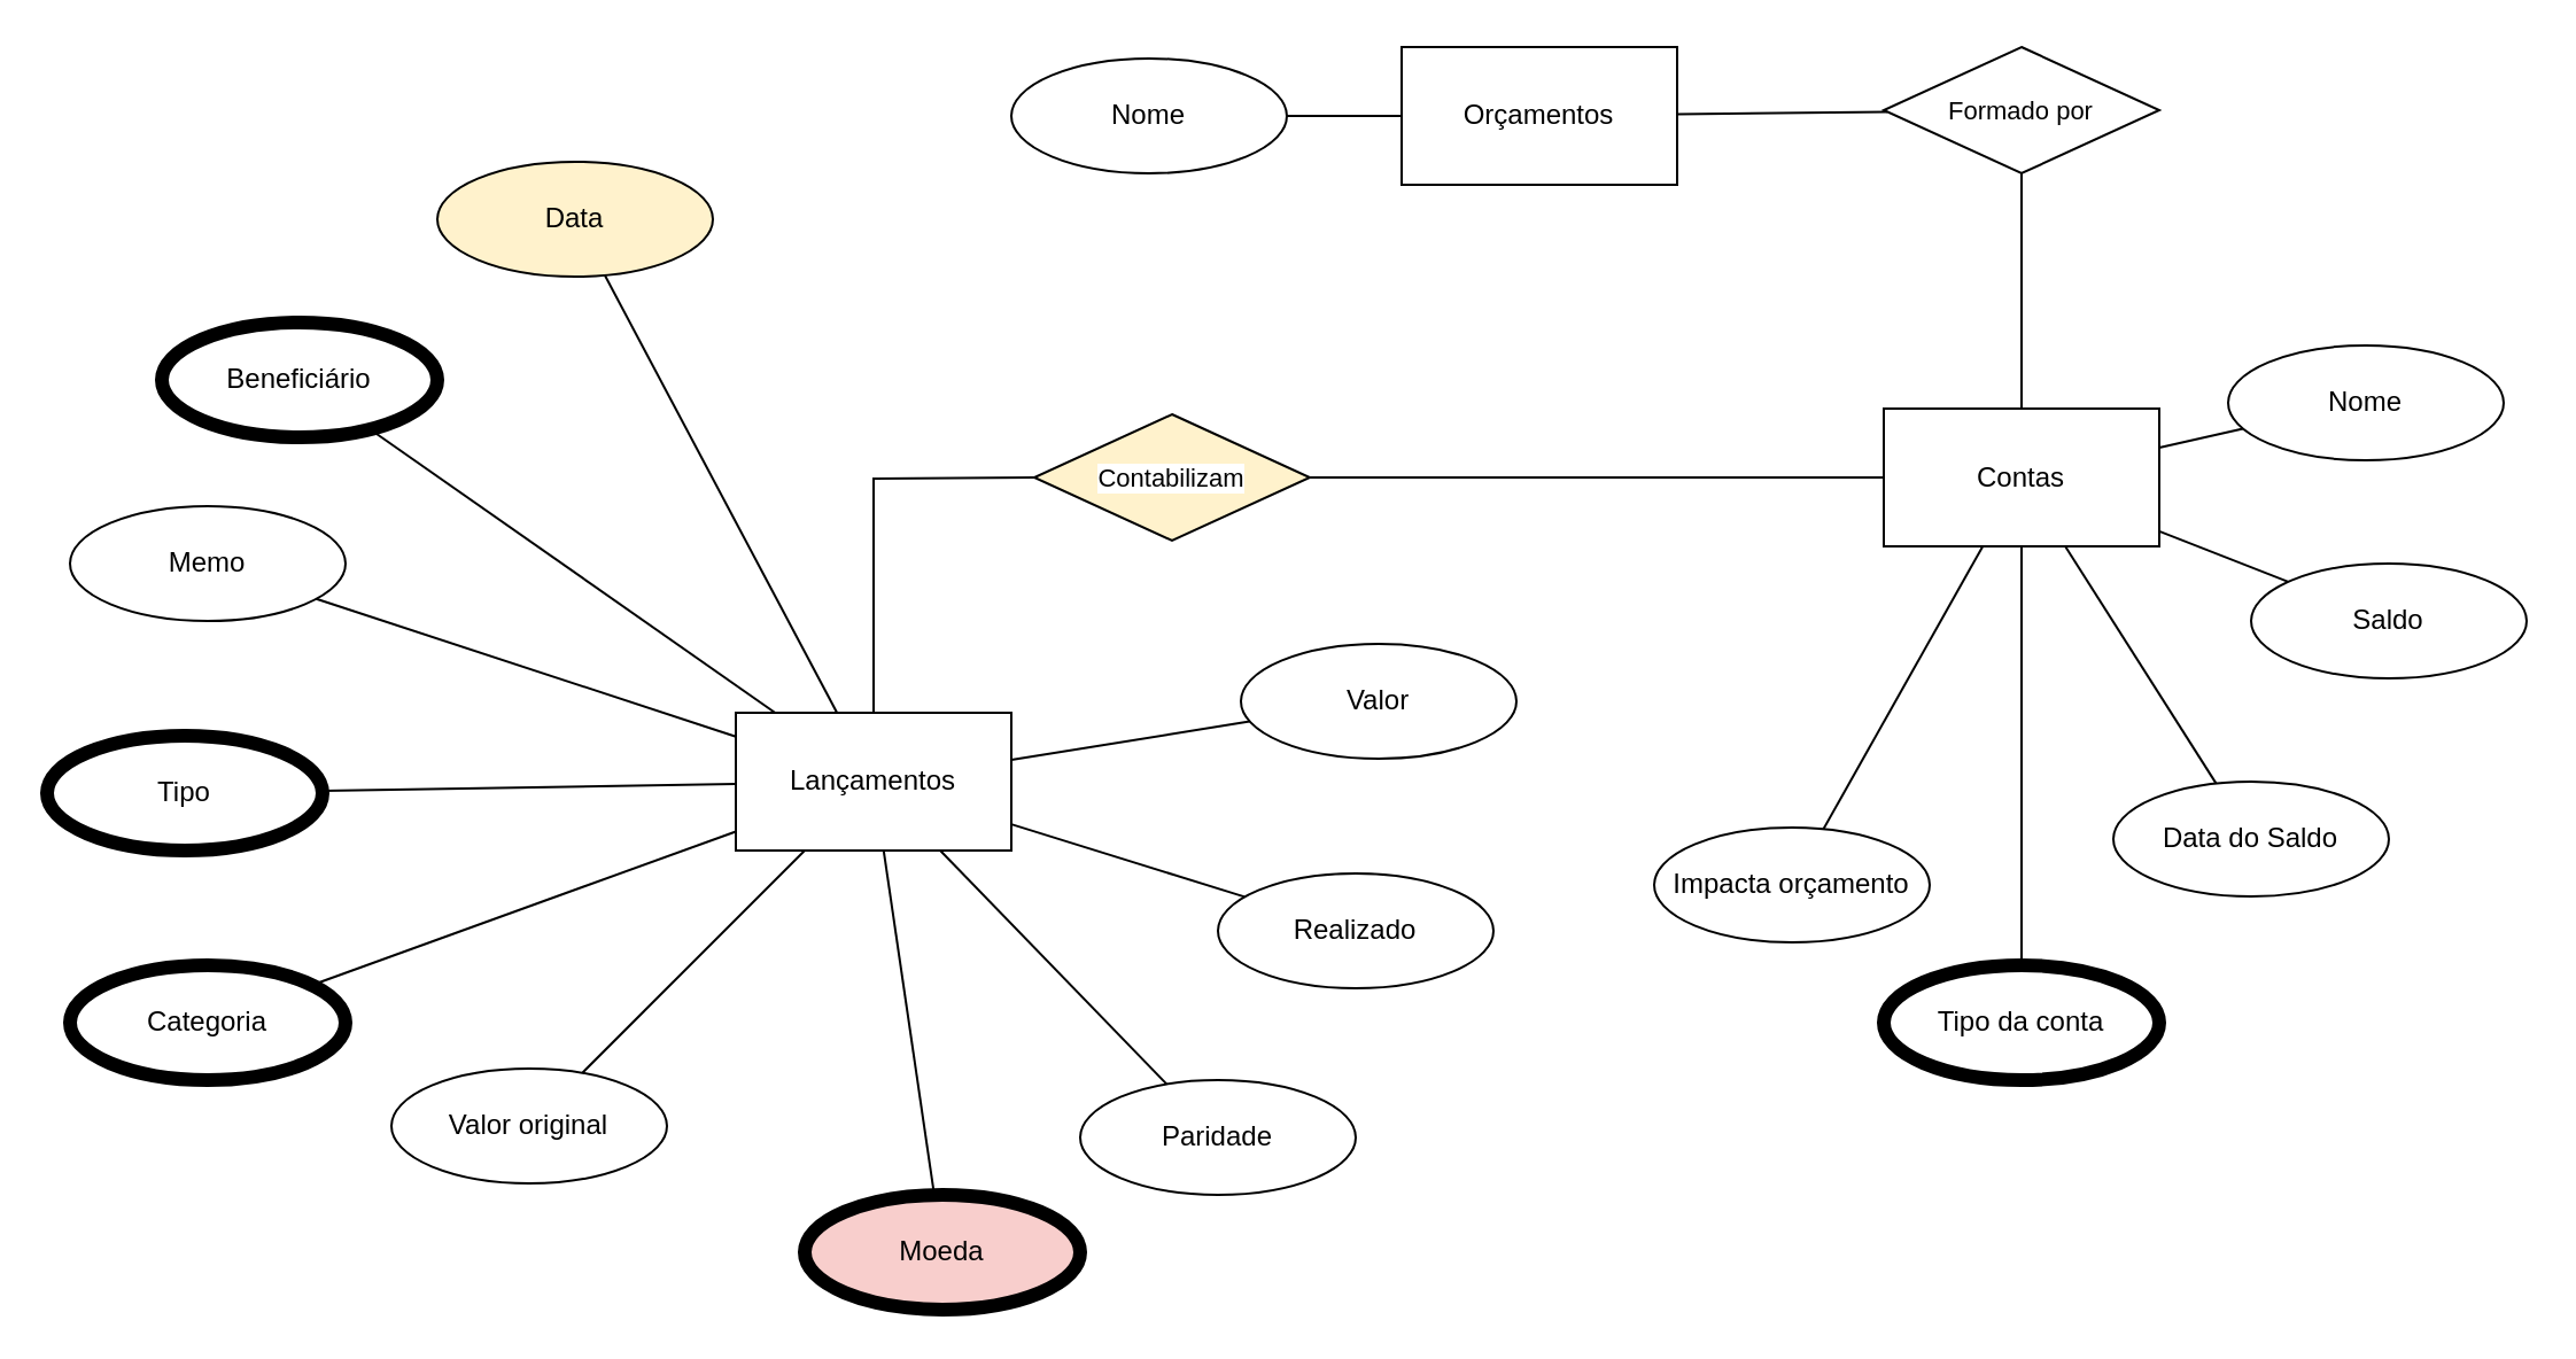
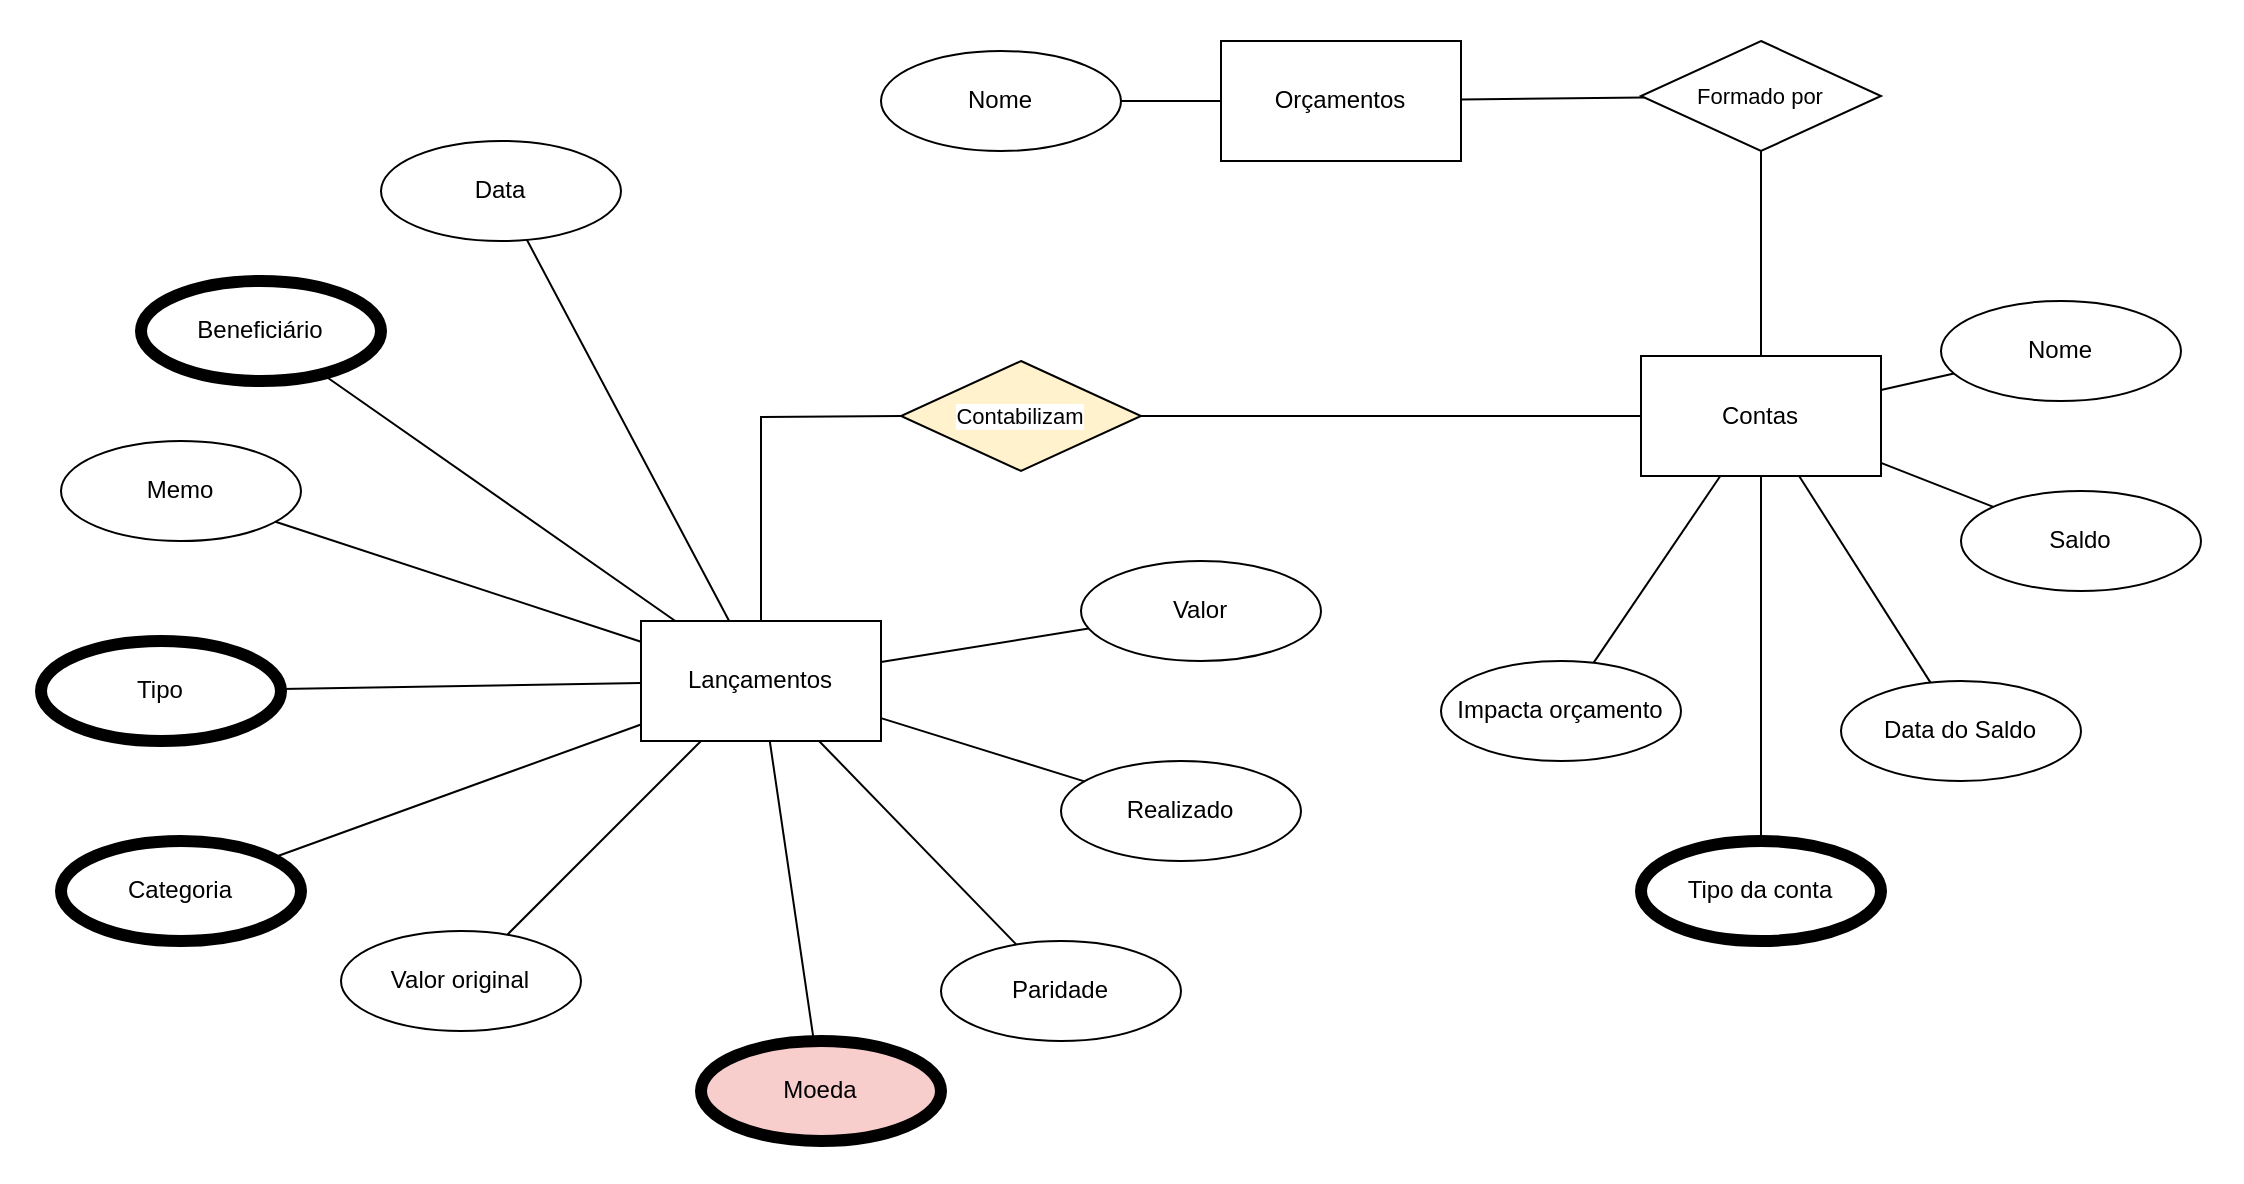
  <mxCell id="0" />
  <mxCell id="1" parent="0" />
  <mxCell id="2" style="rounded=0;orthogonalLoop=1;jettySize=auto;html=1;endArrow=none;startFill=0;" parent="1" source="3" target="4" edge="1"><mxGeometry relative="1" as="geometry" /></mxCell>
  <mxCell id="3" value="Orçamentos" style="rounded=0;whiteSpace=wrap;html=1;" parent="1" vertex="1"><mxGeometry x="610" y="20" width="120" height="60" as="geometry" /></mxCell>
  <mxCell id="4" value="Nome" style="ellipse;whiteSpace=wrap;html=1;" parent="1" vertex="1"><mxGeometry x="440" y="25" width="120" height="50" as="geometry" /></mxCell>
  <mxCell id="5" style="edgeStyle=none;shape=connector;rounded=0;orthogonalLoop=1;jettySize=auto;html=1;strokeColor=default;align=center;verticalAlign=middle;fontFamily=Helvetica;fontSize=11;fontColor=default;labelBackgroundColor=default;endArrow=none;startFill=0;" parent="1" source="6" target="9" edge="1"><mxGeometry relative="1" as="geometry"><mxPoint x="863.455" y="83.416" as="sourcePoint" /></mxGeometry></mxCell>
  <mxCell id="6" value="Formado por" style="rhombus;whiteSpace=wrap;html=1;fontFamily=Helvetica;fontSize=11;fontColor=default;labelBackgroundColor=default;" parent="1" vertex="1"><mxGeometry x="820" y="20" width="120" height="55" as="geometry" /></mxCell>
  <mxCell id="7" style="edgeStyle=none;shape=connector;rounded=0;orthogonalLoop=1;jettySize=auto;html=1;strokeColor=default;align=center;verticalAlign=middle;fontFamily=Helvetica;fontSize=11;fontColor=default;labelBackgroundColor=default;endArrow=none;startFill=0;" parent="1" source="3" target="6" edge="1"><mxGeometry relative="1" as="geometry" /></mxCell>
  <mxCell id="8" style="edgeStyle=none;shape=connector;rounded=0;orthogonalLoop=1;jettySize=auto;html=1;strokeColor=default;align=center;verticalAlign=middle;fontFamily=Helvetica;fontSize=11;fontColor=default;labelBackgroundColor=default;startFill=0;endArrow=none;" parent="1" source="9" target="16" edge="1"><mxGeometry relative="1" as="geometry" /></mxCell>
  <mxCell id="9" value="Contas" style="rounded=0;whiteSpace=wrap;html=1;" parent="1" vertex="1"><mxGeometry x="820" y="177.5" width="120" height="60" as="geometry" /></mxCell>
  <mxCell id="10" style="edgeStyle=none;shape=connector;rounded=0;orthogonalLoop=1;jettySize=auto;html=1;strokeColor=default;align=center;verticalAlign=middle;fontFamily=Helvetica;fontSize=11;fontColor=default;labelBackgroundColor=default;endArrow=none;startFill=0;" parent="1" source="11" target="9" edge="1"><mxGeometry relative="1" as="geometry" /></mxCell>
  <mxCell id="11" value="Nome" style="ellipse;whiteSpace=wrap;html=1;" parent="1" vertex="1"><mxGeometry x="970" y="150" width="120" height="50" as="geometry" /></mxCell>
  <mxCell id="12" style="edgeStyle=none;shape=connector;rounded=0;orthogonalLoop=1;jettySize=auto;html=1;strokeColor=default;align=center;verticalAlign=middle;fontFamily=Helvetica;fontSize=11;fontColor=default;labelBackgroundColor=default;endArrow=none;startFill=0;" parent="1" source="13" target="9" edge="1"><mxGeometry relative="1" as="geometry" /></mxCell>
  <mxCell id="13" value="Saldo" style="ellipse;whiteSpace=wrap;html=1;" parent="1" vertex="1"><mxGeometry x="980" y="245" width="120" height="50" as="geometry" /></mxCell>
  <mxCell id="14" style="edgeStyle=none;shape=connector;rounded=0;orthogonalLoop=1;jettySize=auto;html=1;strokeColor=default;align=center;verticalAlign=middle;fontFamily=Helvetica;fontSize=11;fontColor=default;labelBackgroundColor=default;endArrow=none;startFill=0;" parent="1" source="15" target="9" edge="1"><mxGeometry relative="1" as="geometry" /></mxCell>
  <mxCell id="15" value="Data do Saldo" style="ellipse;whiteSpace=wrap;html=1;" parent="1" vertex="1"><mxGeometry x="920" y="340" width="120" height="50" as="geometry" /></mxCell>
  <mxCell id="16" value="Tipo da conta" style="ellipse;whiteSpace=wrap;html=1;strokeWidth=6;" parent="1" vertex="1"><mxGeometry x="820" y="420" width="120" height="50" as="geometry" /></mxCell>
  <mxCell id="17" style="edgeStyle=none;shape=connector;rounded=0;orthogonalLoop=1;jettySize=auto;html=1;strokeColor=default;align=center;verticalAlign=middle;fontFamily=Helvetica;fontSize=11;fontColor=default;labelBackgroundColor=default;startFill=0;endArrow=none;exitX=0;exitY=0.5;exitDx=0;exitDy=0;" parent="1" source="18" target="20" edge="1"><mxGeometry relative="1" as="geometry"><Array as="points"><mxPoint x="380" y="208" /></Array></mxGeometry></mxCell>
  <mxCell id="18" value="Contabilizam" style="rhombus;whiteSpace=wrap;html=1;fontFamily=Helvetica;fontSize=11;fontColor=default;labelBackgroundColor=default;fillColor=#fff2cc;" parent="1" vertex="1"><mxGeometry x="450" y="180" width="120" height="55" as="geometry" /></mxCell>
  <mxCell id="19" style="edgeStyle=none;shape=connector;rounded=0;orthogonalLoop=1;jettySize=auto;html=1;strokeColor=default;align=center;verticalAlign=middle;fontFamily=Helvetica;fontSize=11;fontColor=default;labelBackgroundColor=default;startFill=0;endArrow=none;" parent="1" source="9" target="18" edge="1"><mxGeometry relative="1" as="geometry" /></mxCell>
  <mxCell id="20" value="Lançamentos" style="rounded=0;whiteSpace=wrap;html=1;" parent="1" vertex="1"><mxGeometry x="320" y="310" width="120" height="60" as="geometry" /></mxCell>
  <mxCell id="21" style="edgeStyle=none;shape=connector;rounded=0;orthogonalLoop=1;jettySize=auto;html=1;strokeColor=default;align=center;verticalAlign=middle;fontFamily=Helvetica;fontSize=11;fontColor=default;labelBackgroundColor=default;startFill=0;endArrow=none;" parent="1" source="22" target="9" edge="1"><mxGeometry relative="1" as="geometry" /></mxCell>
- <mxCell id="22" value="Impacta orçamento" style="ellipse;whiteSpace=wrap;html=1;" parent="1" vertex="1"><mxGeometry x="720" y="360" width="120" height="50" as="geometry" /></mxCell>
+ <mxCell id="22" value="Impacta orçamento" style="ellipse;whiteSpace=wrap;html=1;" parent="1" vertex="1"><mxGeometry x="720" y="330" width="120" height="50" as="geometry" /></mxCell>
  <mxCell id="23" style="edgeStyle=none;shape=connector;rounded=0;orthogonalLoop=1;jettySize=auto;html=1;strokeColor=default;align=center;verticalAlign=middle;fontFamily=Helvetica;fontSize=11;fontColor=default;labelBackgroundColor=default;startFill=0;endArrow=none;" parent="1" source="24" target="20" edge="1"><mxGeometry relative="1" as="geometry" /></mxCell>
- <mxCell id="24" value="Data" style="ellipse;whiteSpace=wrap;html=1;fillColor=#fff2cc;" parent="1" vertex="1"><mxGeometry x="190" y="70" width="120" height="50" as="geometry" /></mxCell>
+ <mxCell id="24" value="Data" style="ellipse;whiteSpace=wrap;html=1;" parent="1" vertex="1"><mxGeometry x="190" y="70" width="120" height="50" as="geometry" /></mxCell>
  <mxCell id="25" style="edgeStyle=none;shape=connector;rounded=0;orthogonalLoop=1;jettySize=auto;html=1;strokeColor=default;align=center;verticalAlign=middle;fontFamily=Helvetica;fontSize=11;fontColor=default;labelBackgroundColor=default;startFill=0;endArrow=none;" parent="1" source="26" target="20" edge="1"><mxGeometry relative="1" as="geometry" /></mxCell>
  <mxCell id="26" value="Beneficiário" style="ellipse;whiteSpace=wrap;html=1;strokeColor=default;strokeWidth=6;" parent="1" vertex="1"><mxGeometry x="70" y="140" width="120" height="50" as="geometry" /></mxCell>
  <mxCell id="27" style="edgeStyle=none;shape=connector;rounded=0;orthogonalLoop=1;jettySize=auto;html=1;strokeColor=default;align=center;verticalAlign=middle;fontFamily=Helvetica;fontSize=11;fontColor=default;labelBackgroundColor=default;startFill=0;endArrow=none;" parent="1" source="28" target="20" edge="1"><mxGeometry relative="1" as="geometry" /></mxCell>
  <mxCell id="28" value="Memo" style="ellipse;whiteSpace=wrap;html=1;" parent="1" vertex="1"><mxGeometry x="30" y="220" width="120" height="50" as="geometry" /></mxCell>
  <mxCell id="29" style="edgeStyle=none;shape=connector;rounded=0;orthogonalLoop=1;jettySize=auto;html=1;strokeColor=default;align=center;verticalAlign=middle;fontFamily=Helvetica;fontSize=11;fontColor=default;labelBackgroundColor=default;startFill=0;endArrow=none;" parent="1" source="30" target="20" edge="1"><mxGeometry relative="1" as="geometry" /></mxCell>
  <mxCell id="30" value="Valor" style="ellipse;whiteSpace=wrap;html=1;" parent="1" vertex="1"><mxGeometry x="540" y="280" width="120" height="50" as="geometry" /></mxCell>
  <mxCell id="31" style="edgeStyle=none;shape=connector;rounded=0;orthogonalLoop=1;jettySize=auto;html=1;strokeColor=default;align=center;verticalAlign=middle;fontFamily=Helvetica;fontSize=11;fontColor=default;labelBackgroundColor=default;startFill=0;endArrow=none;" parent="1" source="32" target="20" edge="1"><mxGeometry relative="1" as="geometry" /></mxCell>
  <mxCell id="32" value="Tipo" style="ellipse;whiteSpace=wrap;html=1;strokeWidth=6;perimeterSpacing=0;" parent="1" vertex="1"><mxGeometry x="20" y="320" width="120" height="50" as="geometry" /></mxCell>
  <mxCell id="33" style="edgeStyle=none;shape=connector;rounded=0;orthogonalLoop=1;jettySize=auto;html=1;strokeColor=default;align=center;verticalAlign=middle;fontFamily=Helvetica;fontSize=11;fontColor=default;labelBackgroundColor=default;startFill=0;endArrow=none;" parent="1" source="34" target="20" edge="1"><mxGeometry relative="1" as="geometry" /></mxCell>
  <mxCell id="34" value="Moeda" style="ellipse;whiteSpace=wrap;html=1;strokeWidth=6;fillColor=#f8cecc;" parent="1" vertex="1"><mxGeometry x="350" y="520" width="120" height="50" as="geometry" /></mxCell>
  <mxCell id="35" style="edgeStyle=none;shape=connector;rounded=0;orthogonalLoop=1;jettySize=auto;html=1;strokeColor=default;align=center;verticalAlign=middle;fontFamily=Helvetica;fontSize=11;fontColor=default;labelBackgroundColor=default;startFill=0;endArrow=none;" parent="1" source="36" target="20" edge="1"><mxGeometry relative="1" as="geometry" /></mxCell>
  <mxCell id="36" value="Paridade" style="ellipse;whiteSpace=wrap;html=1;" parent="1" vertex="1"><mxGeometry x="470" y="470" width="120" height="50" as="geometry" /></mxCell>
  <mxCell id="37" style="edgeStyle=none;shape=connector;rounded=0;orthogonalLoop=1;jettySize=auto;html=1;strokeColor=default;align=center;verticalAlign=middle;fontFamily=Helvetica;fontSize=11;fontColor=default;labelBackgroundColor=default;startFill=0;endArrow=none;" parent="1" source="38" target="20" edge="1"><mxGeometry relative="1" as="geometry" /></mxCell>
  <mxCell id="38" value="Realizado" style="ellipse;whiteSpace=wrap;html=1;" parent="1" vertex="1"><mxGeometry x="530" y="380" width="120" height="50" as="geometry" /></mxCell>
  <mxCell id="39" style="edgeStyle=none;shape=connector;rounded=0;orthogonalLoop=1;jettySize=auto;html=1;strokeColor=default;align=center;verticalAlign=middle;fontFamily=Helvetica;fontSize=11;fontColor=default;labelBackgroundColor=default;startFill=0;endArrow=none;" parent="1" source="40" target="20" edge="1"><mxGeometry relative="1" as="geometry" /></mxCell>
  <mxCell id="40" value="Valor original" style="ellipse;whiteSpace=wrap;html=1;" parent="1" vertex="1"><mxGeometry x="170" y="465" width="120" height="50" as="geometry" /></mxCell>
  <mxCell id="41" style="edgeStyle=none;shape=connector;rounded=0;orthogonalLoop=1;jettySize=auto;html=1;strokeColor=default;align=center;verticalAlign=middle;fontFamily=Helvetica;fontSize=11;fontColor=default;labelBackgroundColor=default;startFill=0;endArrow=none;" parent="1" source="42" target="20" edge="1"><mxGeometry relative="1" as="geometry" /></mxCell>
  <mxCell id="42" value="Categoria" style="ellipse;whiteSpace=wrap;html=1;strokeWidth=6;perimeterSpacing=0;" parent="1" vertex="1"><mxGeometry x="30" y="420" width="120" height="50" as="geometry" /></mxCell>
